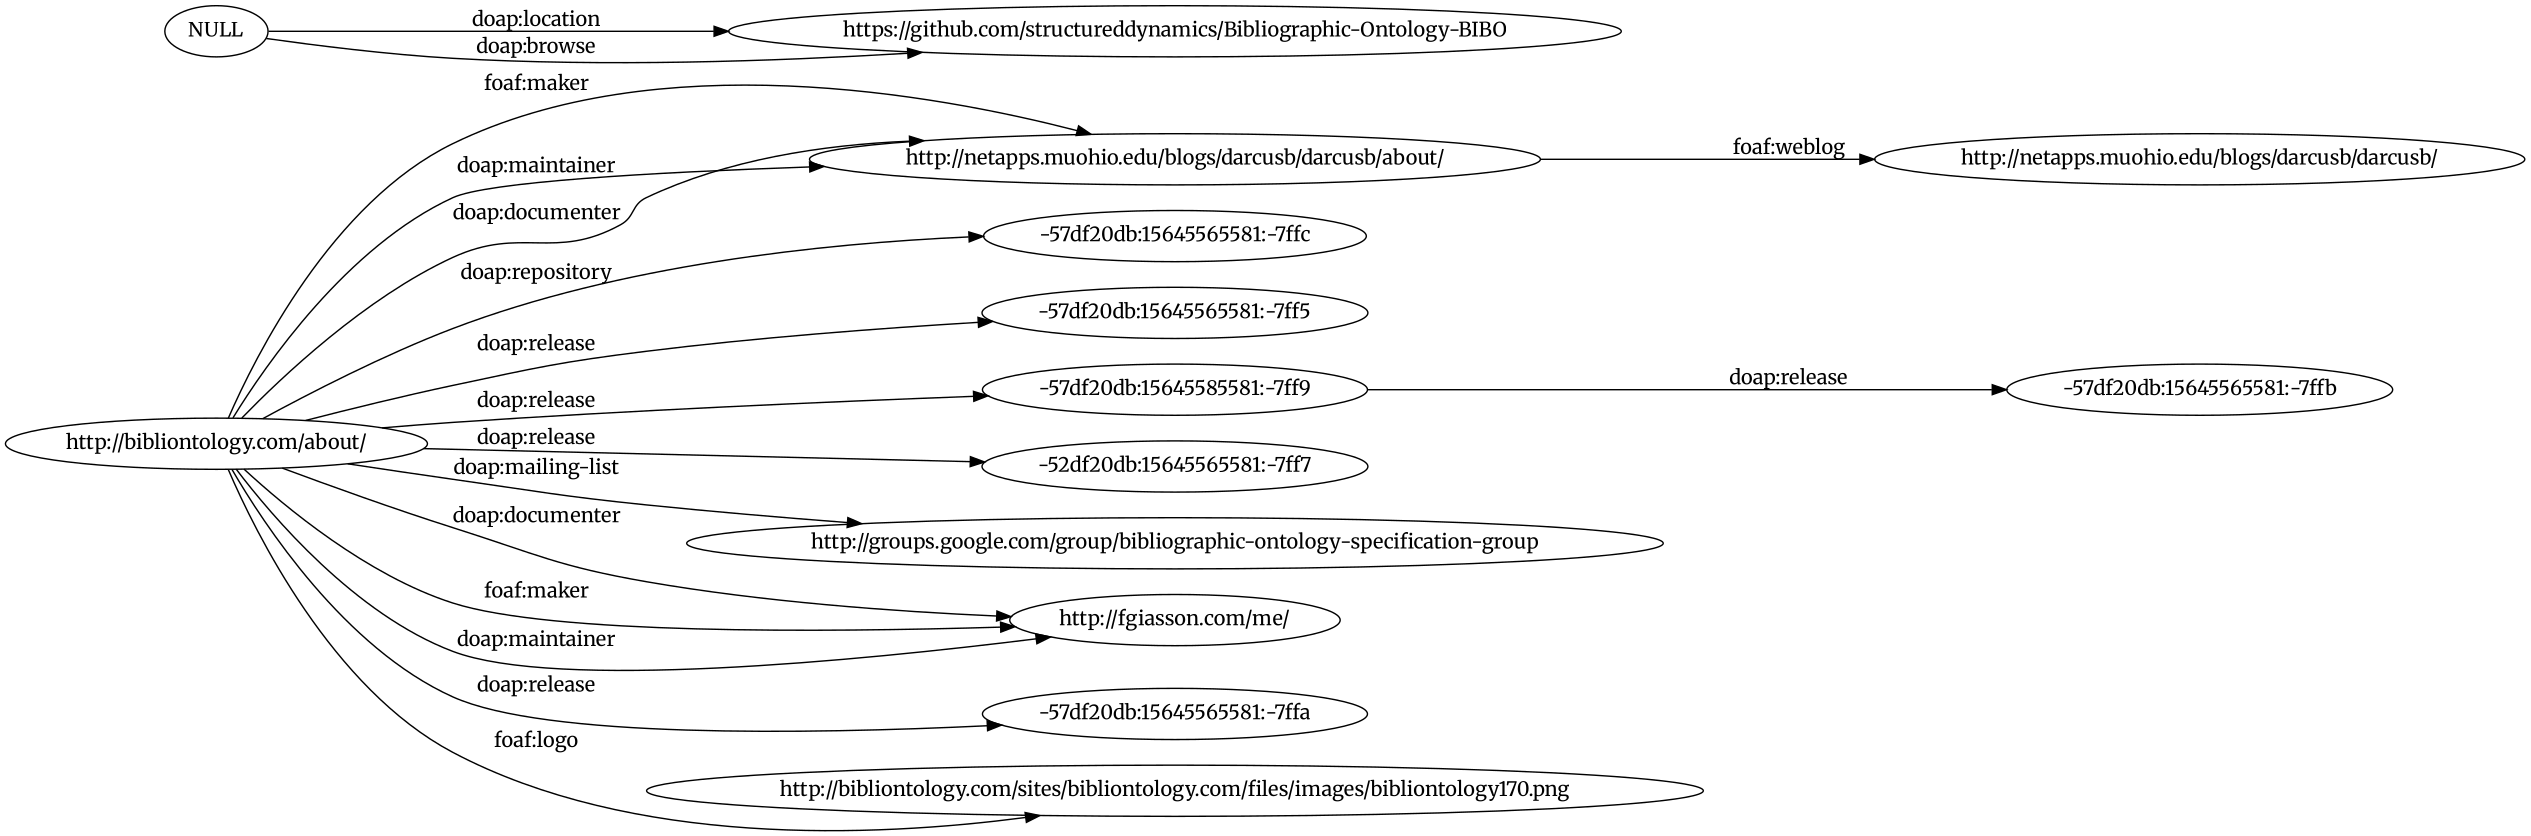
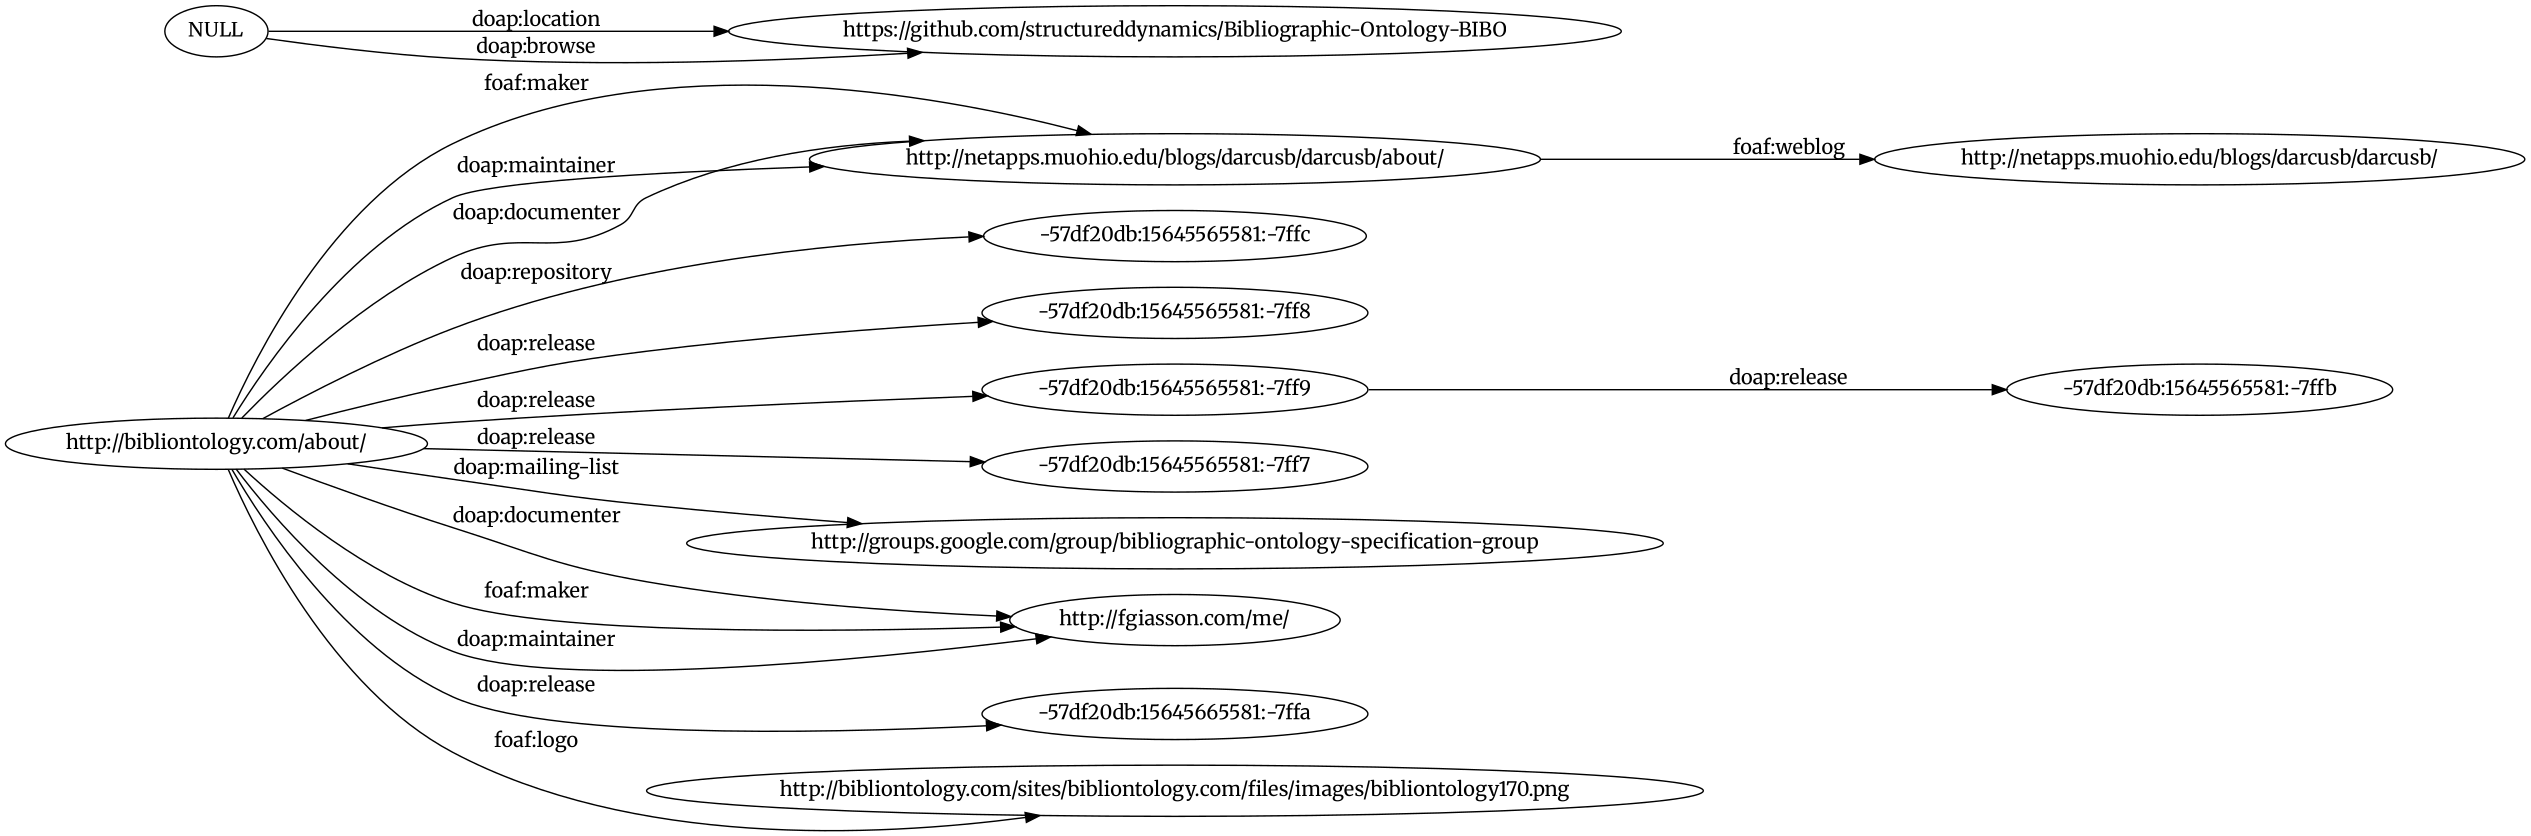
  digraph {
    fontname=Merriweather
    rankdir=LR
    node [fontname=Merriweather]
    edge [fontname=Merriweather]
    "http://netapps.muohio.edu/blogs/darcusb/darcusb/about/"
    "http://netapps.muohio.edu/blogs/darcusb/darcusb/"
    NULL
    "https://github.com/structureddynamics/Bibliographic-Ontology-BIBO"
    "http://bibliontology.com/about/"
    "-57df20db:15645565581:-7ffc"
-   "-57df20db:15645565581:-7ff8" [label="-57df20db:15645565581:-7ff5"]
-   "-57df20db:15645565581:-7ff9" [label="-57df20db:15645585581:-7ff9"]
-   "-57df20db:15645565581:-7ff7" [label="-52df20db:15645565581:-7ff7"]
+   "-57df20db:15645565581:-7ff8"
+   "-57df20db:15645565581:-7ff9"
+   "-57df20db:15645565581:-7ff7"
    "http://groups.google.com/group/bibliographic-ontology-specification-group"
    "http://fgiasson.com/me/"
-   "-57df20db:15645565581:-7ffa"
+   "-57df20db:15645565581:-7ffa" [label="-57df20db:15645665581:-7ffa"]
    "http://bibliontology.com/sites/bibliontology.com/files/images/bibliontology170.png"
    "-57df20db:15645565581:-7ffb"
    "http://netapps.muohio.edu/blogs/darcusb/darcusb/about/" -> "http://netapps.muohio.edu/blogs/darcusb/darcusb/" [label="foaf:weblog"]
    NULL -> "https://github.com/structureddynamics/Bibliographic-Ontology-BIBO" [label="doap:location"]
    NULL -> "https://github.com/structureddynamics/Bibliographic-Ontology-BIBO" [label="doap:browse"]
    "http://bibliontology.com/about/" -> "http://netapps.muohio.edu/blogs/darcusb/darcusb/about/" [label="foaf:maker"]
    "http://bibliontology.com/about/" -> "http://netapps.muohio.edu/blogs/darcusb/darcusb/about/" [label="doap:maintainer"]
    "http://bibliontology.com/about/" -> "http://netapps.muohio.edu/blogs/darcusb/darcusb/about/" [label="doap:documenter"]
    "http://bibliontology.com/about/" -> "-57df20db:15645565581:-7ffc" [label="doap:repository"]
    "http://bibliontology.com/about/" -> "-57df20db:15645565581:-7ff8" [label="doap:release"]
    "http://bibliontology.com/about/" -> "-57df20db:15645565581:-7ff9" [label="doap:release"]
    "http://bibliontology.com/about/" -> "-57df20db:15645565581:-7ff7" [label="doap:release"]
    "http://bibliontology.com/about/" -> "http://groups.google.com/group/bibliographic-ontology-specification-group" [label="doap:mailing-list"]
    "http://bibliontology.com/about/" -> "http://fgiasson.com/me/" [label="doap:documenter"]
    "http://bibliontology.com/about/" -> "http://fgiasson.com/me/" [label="foaf:maker"]
    "http://bibliontology.com/about/" -> "http://fgiasson.com/me/" [label="doap:maintainer"]
    "http://bibliontology.com/about/" -> "-57df20db:15645565581:-7ffa" [label="doap:release"]
    "http://bibliontology.com/about/" -> "http://bibliontology.com/sites/bibliontology.com/files/images/bibliontology170.png" [label="foaf:logo"]
    "-57df20db:15645565581:-7ff9" -> "-57df20db:15645565581:-7ffb" [label="doap:release"]
  }
